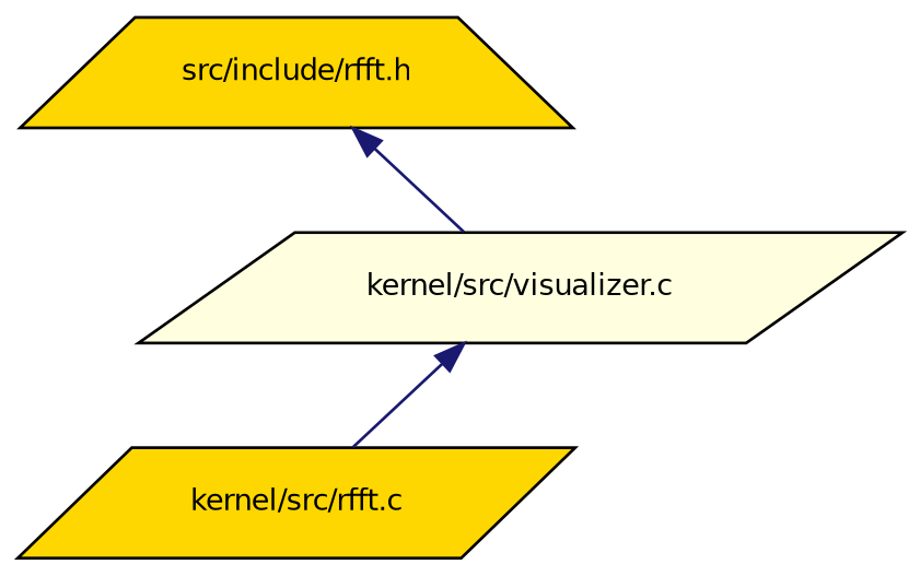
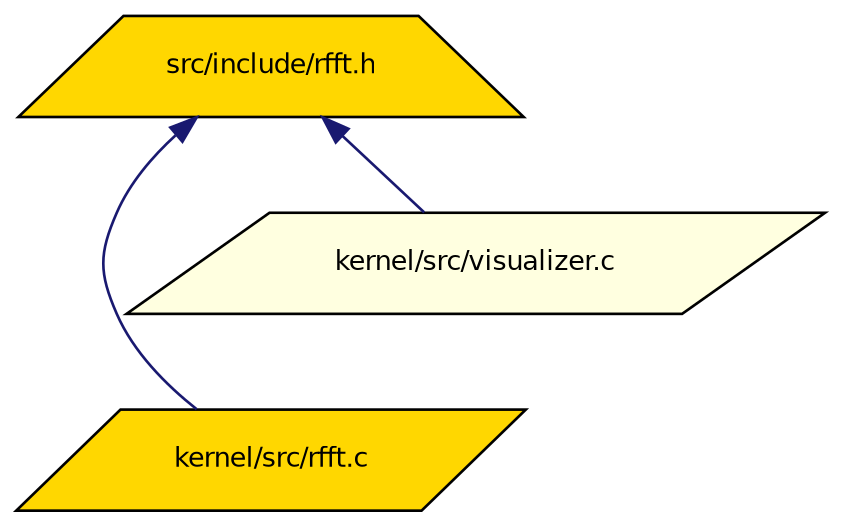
  digraph {
    node [color=black fillcolor=gold fontname=Helvetica fontsize=10 shape=parallelogram style=filled]
    edge [color=midnightblue dir=back fontname=Helvetica fontsize=10 labelfontname=Helvetica labelfontsize=10 style=solid]
    n1 [fontcolor=black height=0.2 label="src/include/rfft.h" shape=trapezium width=0.4]
    n2 [height=0.2 label="kernel/src/rfft.c" width=0.4]
    n3 [fillcolor=lightyellow height=0.2 label="kernel/src/visualizer.c" width=0.4]
-   n3 -> n2
+   n1 -> n2
    n1 -> n3
  }
